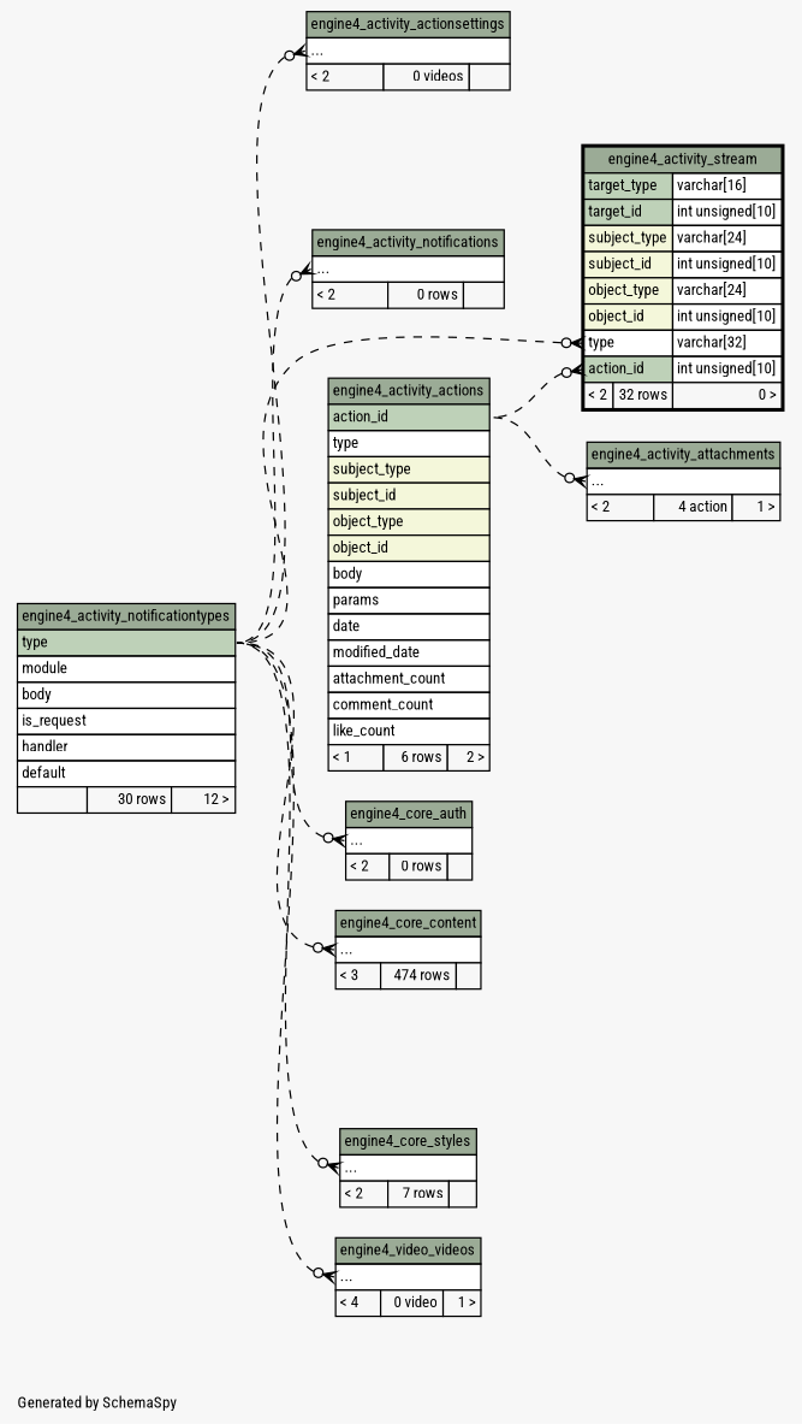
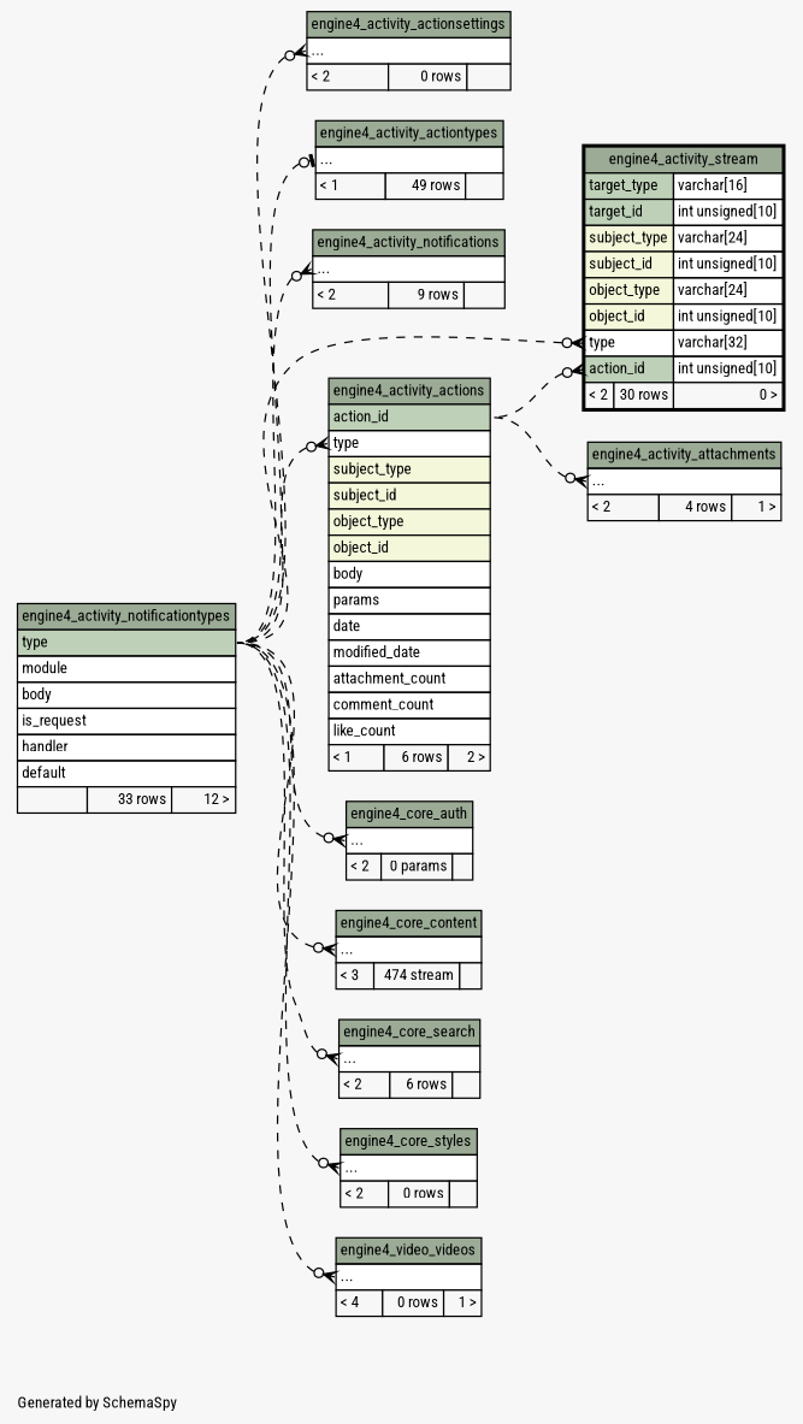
  digraph {
    bgcolor="#f7f7f7"
    fontname="Roboto Condensed"
    fontsize=11
    label="\nGenerated by SchemaSpy"
    labeljust=l
    nodesep=0.18
    rankdir=RL
    ranksep=0.46
    node [fontname="Roboto Condensed" fontsize=11 shape=plaintext]
    edge [arrowhead=none arrowsize=0.8 arrowtail=crowodot dir=back fontname="Roboto Condensed" headport="type:e" style=dashed tailport="elipses:w"]
    n1 [label=<     <TABLE BORDER="0" CELLBORDER="1" CELLSPACING="0" BGCOLOR="#ffffff">       <TR><TD COLSPAN="3" BGCOLOR="#9bab96" ALIGN="CENTER">engine4_activity_actions</TD></TR>       <TR><TD PORT="action_id" COLSPAN="3" BGCOLOR="#bed1b8" ALIGN="LEFT">action_id</TD></TR>       <TR><TD PORT="type" COLSPAN="3" ALIGN="LEFT">type</TD></TR>       <TR><TD PORT="subject_type" COLSPAN="3" BGCOLOR="#f4f7da" ALIGN="LEFT">subject_type</TD></TR>       <TR><TD PORT="subject_id" COLSPAN="3" BGCOLOR="#f4f7da" ALIGN="LEFT">subject_id</TD></TR>       <TR><TD PORT="object_type" COLSPAN="3" BGCOLOR="#f4f7da" ALIGN="LEFT">object_type</TD></TR>       <TR><TD PORT="object_id" COLSPAN="3" BGCOLOR="#f4f7da" ALIGN="LEFT">object_id</TD></TR>       <TR><TD PORT="body" COLSPAN="3" ALIGN="LEFT">body</TD></TR>       <TR><TD PORT="params" COLSPAN="3" ALIGN="LEFT">params</TD></TR>       <TR><TD PORT="date" COLSPAN="3" ALIGN="LEFT">date</TD></TR>       <TR><TD PORT="modified_date" COLSPAN="3" ALIGN="LEFT">modified_date</TD></TR>       <TR><TD PORT="attachment_count" COLSPAN="3" ALIGN="LEFT">attachment_count</TD></TR>       <TR><TD PORT="comment_count" COLSPAN="3" ALIGN="LEFT">comment_count</TD></TR>       <TR><TD PORT="like_count" COLSPAN="3" ALIGN="LEFT">like_count</TD></TR>       <TR><TD ALIGN="LEFT" BGCOLOR="#f7f7f7">&lt; 1</TD><TD ALIGN="RIGHT" BGCOLOR="#f7f7f7">6 rows</TD><TD ALIGN="RIGHT" BGCOLOR="#f7f7f7">2 &gt;</TD></TR>     </TABLE>>]
-   n2 [label=<     <TABLE BORDER="0" CELLBORDER="1" CELLSPACING="0" BGCOLOR="#ffffff">       <TR><TD COLSPAN="3" BGCOLOR="#9bab96" ALIGN="CENTER">engine4_activity_notificationtypes</TD></TR>       <TR><TD PORT="type" COLSPAN="3" BGCOLOR="#bed1b8" ALIGN="LEFT">type</TD></TR>       <TR><TD PORT="module" COLSPAN="3" ALIGN="LEFT">module</TD></TR>       <TR><TD PORT="body" COLSPAN="3" ALIGN="LEFT">body</TD></TR>       <TR><TD PORT="is_request" COLSPAN="3" ALIGN="LEFT">is_request</TD></TR>       <TR><TD PORT="handler" COLSPAN="3" ALIGN="LEFT">handler</TD></TR>       <TR><TD PORT="default" COLSPAN="3" ALIGN="LEFT">default</TD></TR>       <TR><TD ALIGN="LEFT" BGCOLOR="#f7f7f7">  </TD><TD ALIGN="RIGHT" BGCOLOR="#f7f7f7">30 rows</TD><TD ALIGN="RIGHT" BGCOLOR="#f7f7f7">12 &gt;</TD></TR>     </TABLE>>]
-   n3 [label=<     <TABLE BORDER="0" CELLBORDER="1" CELLSPACING="0" BGCOLOR="#ffffff">       <TR><TD COLSPAN="3" BGCOLOR="#9bab96" ALIGN="CENTER">engine4_activity_actionsettings</TD></TR>       <TR><TD PORT="elipses" COLSPAN="3" ALIGN="LEFT">...</TD></TR>       <TR><TD ALIGN="LEFT" BGCOLOR="#f7f7f7">&lt; 2</TD><TD ALIGN="RIGHT" BGCOLOR="#f7f7f7">0 videos</TD><TD ALIGN="RIGHT" BGCOLOR="#f7f7f7">  </TD></TR>     </TABLE>>]
-   n5 [label=<     <TABLE BORDER="0" CELLBORDER="1" CELLSPACING="0" BGCOLOR="#ffffff">       <TR><TD COLSPAN="3" BGCOLOR="#9bab96" ALIGN="CENTER">engine4_activity_attachments</TD></TR>       <TR><TD PORT="elipses" COLSPAN="3" ALIGN="LEFT">...</TD></TR>       <TR><TD ALIGN="LEFT" BGCOLOR="#f7f7f7">&lt; 2</TD><TD ALIGN="RIGHT" BGCOLOR="#f7f7f7">4 action</TD><TD ALIGN="RIGHT" BGCOLOR="#f7f7f7">1 &gt;</TD></TR>     </TABLE>>]
-   n6 [label=<     <TABLE BORDER="0" CELLBORDER="1" CELLSPACING="0" BGCOLOR="#ffffff">       <TR><TD COLSPAN="3" BGCOLOR="#9bab96" ALIGN="CENTER">engine4_activity_notifications</TD></TR>       <TR><TD PORT="elipses" COLSPAN="3" ALIGN="LEFT">...</TD></TR>       <TR><TD ALIGN="LEFT" BGCOLOR="#f7f7f7">&lt; 2</TD><TD ALIGN="RIGHT" BGCOLOR="#f7f7f7">0 rows</TD><TD ALIGN="RIGHT" BGCOLOR="#f7f7f7">  </TD></TR>     </TABLE>>]
-   n7 [label=<     <TABLE BORDER="2" CELLBORDER="1" CELLSPACING="0" BGCOLOR="#ffffff">       <TR><TD COLSPAN="3" BGCOLOR="#9bab96" ALIGN="CENTER">engine4_activity_stream</TD></TR>       <TR><TD PORT="target_type" COLSPAN="2" BGCOLOR="#bed1b8" ALIGN="LEFT">target_type</TD><TD PORT="target_type.type" ALIGN="LEFT">varchar[16]</TD></TR>       <TR><TD PORT="target_id" COLSPAN="2" BGCOLOR="#bed1b8" ALIGN="LEFT">target_id</TD><TD PORT="target_id.type" ALIGN="LEFT">int unsigned[10]</TD></TR>       <TR><TD PORT="subject_type" COLSPAN="2" BGCOLOR="#f4f7da" ALIGN="LEFT">subject_type</TD><TD PORT="subject_type.type" ALIGN="LEFT">varchar[24]</TD></TR>       <TR><TD PORT="subject_id" COLSPAN="2" BGCOLOR="#f4f7da" ALIGN="LEFT">subject_id</TD><TD PORT="subject_id.type" ALIGN="LEFT">int unsigned[10]</TD></TR>       <TR><TD PORT="object_type" COLSPAN="2" BGCOLOR="#f4f7da" ALIGN="LEFT">object_type</TD><TD PORT="object_type.type" ALIGN="LEFT">varchar[24]</TD></TR>       <TR><TD PORT="object_id" COLSPAN="2" BGCOLOR="#f4f7da" ALIGN="LEFT">object_id</TD><TD PORT="object_id.type" ALIGN="LEFT">int unsigned[10]</TD></TR>       <TR><TD PORT="type" COLSPAN="2" ALIGN="LEFT">type</TD><TD PORT="type.type" ALIGN="LEFT">varchar[32]</TD></TR>       <TR><TD PORT="action_id" COLSPAN="2" BGCOLOR="#bed1b8" ALIGN="LEFT">action_id</TD><TD PORT="action_id.type" ALIGN="LEFT">int unsigned[10]</TD></TR>       <TR><TD ALIGN="LEFT" BGCOLOR="#f7f7f7">&lt; 2</TD><TD ALIGN="RIGHT" BGCOLOR="#f7f7f7">32 rows</TD><TD ALIGN="RIGHT" BGCOLOR="#f7f7f7">0 &gt;</TD></TR>     </TABLE>>]
-   n8 [label=<     <TABLE BORDER="0" CELLBORDER="1" CELLSPACING="0" BGCOLOR="#ffffff">       <TR><TD COLSPAN="3" BGCOLOR="#9bab96" ALIGN="CENTER">engine4_core_auth</TD></TR>       <TR><TD PORT="elipses" COLSPAN="3" ALIGN="LEFT">...</TD></TR>       <TR><TD ALIGN="LEFT" BGCOLOR="#f7f7f7">&lt; 2</TD><TD ALIGN="RIGHT" BGCOLOR="#f7f7f7">0 rows</TD><TD ALIGN="RIGHT" BGCOLOR="#f7f7f7">  </TD></TR>     </TABLE>>]
-   n9 [label=<     <TABLE BORDER="0" CELLBORDER="1" CELLSPACING="0" BGCOLOR="#ffffff">       <TR><TD COLSPAN="3" BGCOLOR="#9bab96" ALIGN="CENTER">engine4_core_content</TD></TR>       <TR><TD PORT="elipses" COLSPAN="3" ALIGN="LEFT">...</TD></TR>       <TR><TD ALIGN="LEFT" BGCOLOR="#f7f7f7">&lt; 3</TD><TD ALIGN="RIGHT" BGCOLOR="#f7f7f7">474 rows</TD><TD ALIGN="RIGHT" BGCOLOR="#f7f7f7">  </TD></TR>     </TABLE>>]
-   n11 [label=<     <TABLE BORDER="0" CELLBORDER="1" CELLSPACING="0" BGCOLOR="#ffffff">       <TR><TD COLSPAN="3" BGCOLOR="#9bab96" ALIGN="CENTER">engine4_core_styles</TD></TR>       <TR><TD PORT="elipses" COLSPAN="3" ALIGN="LEFT">...</TD></TR>       <TR><TD ALIGN="LEFT" BGCOLOR="#f7f7f7">&lt; 2</TD><TD ALIGN="RIGHT" BGCOLOR="#f7f7f7">7 rows</TD><TD ALIGN="RIGHT" BGCOLOR="#f7f7f7">  </TD></TR>     </TABLE>>]
-   n12 [label=<     <TABLE BORDER="0" CELLBORDER="1" CELLSPACING="0" BGCOLOR="#ffffff">       <TR><TD COLSPAN="3" BGCOLOR="#9bab96" ALIGN="CENTER">engine4_video_videos</TD></TR>       <TR><TD PORT="elipses" COLSPAN="3" ALIGN="LEFT">...</TD></TR>       <TR><TD ALIGN="LEFT" BGCOLOR="#f7f7f7">&lt; 4</TD><TD ALIGN="RIGHT" BGCOLOR="#f7f7f7">0 video</TD><TD ALIGN="RIGHT" BGCOLOR="#f7f7f7">1 &gt;</TD></TR>     </TABLE>>]
+   n2 [label=<     <TABLE BORDER="0" CELLBORDER="1" CELLSPACING="0" BGCOLOR="#ffffff">       <TR><TD COLSPAN="3" BGCOLOR="#9bab96" ALIGN="CENTER">engine4_activity_notificationtypes</TD></TR>       <TR><TD PORT="type" COLSPAN="3" BGCOLOR="#bed1b8" ALIGN="LEFT">type</TD></TR>       <TR><TD PORT="module" COLSPAN="3" ALIGN="LEFT">module</TD></TR>       <TR><TD PORT="body" COLSPAN="3" ALIGN="LEFT">body</TD></TR>       <TR><TD PORT="is_request" COLSPAN="3" ALIGN="LEFT">is_request</TD></TR>       <TR><TD PORT="handler" COLSPAN="3" ALIGN="LEFT">handler</TD></TR>       <TR><TD PORT="default" COLSPAN="3" ALIGN="LEFT">default</TD></TR>       <TR><TD ALIGN="LEFT" BGCOLOR="#f7f7f7">  </TD><TD ALIGN="RIGHT" BGCOLOR="#f7f7f7">33 rows</TD><TD ALIGN="RIGHT" BGCOLOR="#f7f7f7">12 &gt;</TD></TR>     </TABLE>>]
+   n3 [label=<     <TABLE BORDER="0" CELLBORDER="1" CELLSPACING="0" BGCOLOR="#ffffff">       <TR><TD COLSPAN="3" BGCOLOR="#9bab96" ALIGN="CENTER">engine4_activity_actionsettings</TD></TR>       <TR><TD PORT="elipses" COLSPAN="3" ALIGN="LEFT">...</TD></TR>       <TR><TD ALIGN="LEFT" BGCOLOR="#f7f7f7">&lt; 2</TD><TD ALIGN="RIGHT" BGCOLOR="#f7f7f7">0 rows</TD><TD ALIGN="RIGHT" BGCOLOR="#f7f7f7">  </TD></TR>     </TABLE>>]
+   n4 [label=<     <TABLE BORDER="0" CELLBORDER="1" CELLSPACING="0" BGCOLOR="#ffffff">       <TR><TD COLSPAN="3" BGCOLOR="#9bab96" ALIGN="CENTER">engine4_activity_actiontypes</TD></TR>       <TR><TD PORT="elipses" COLSPAN="3" ALIGN="LEFT">...</TD></TR>       <TR><TD ALIGN="LEFT" BGCOLOR="#f7f7f7">&lt; 1</TD><TD ALIGN="RIGHT" BGCOLOR="#f7f7f7">49 rows</TD><TD ALIGN="RIGHT" BGCOLOR="#f7f7f7">  </TD></TR>     </TABLE>>]
+   n5 [label=<     <TABLE BORDER="0" CELLBORDER="1" CELLSPACING="0" BGCOLOR="#ffffff">       <TR><TD COLSPAN="3" BGCOLOR="#9bab96" ALIGN="CENTER">engine4_activity_attachments</TD></TR>       <TR><TD PORT="elipses" COLSPAN="3" ALIGN="LEFT">...</TD></TR>       <TR><TD ALIGN="LEFT" BGCOLOR="#f7f7f7">&lt; 2</TD><TD ALIGN="RIGHT" BGCOLOR="#f7f7f7">4 rows</TD><TD ALIGN="RIGHT" BGCOLOR="#f7f7f7">1 &gt;</TD></TR>     </TABLE>>]
+   n6 [label=<     <TABLE BORDER="0" CELLBORDER="1" CELLSPACING="0" BGCOLOR="#ffffff">       <TR><TD COLSPAN="3" BGCOLOR="#9bab96" ALIGN="CENTER">engine4_activity_notifications</TD></TR>       <TR><TD PORT="elipses" COLSPAN="3" ALIGN="LEFT">...</TD></TR>       <TR><TD ALIGN="LEFT" BGCOLOR="#f7f7f7">&lt; 2</TD><TD ALIGN="RIGHT" BGCOLOR="#f7f7f7">9 rows</TD><TD ALIGN="RIGHT" BGCOLOR="#f7f7f7">  </TD></TR>     </TABLE>>]
+   n7 [label=<     <TABLE BORDER="2" CELLBORDER="1" CELLSPACING="0" BGCOLOR="#ffffff">       <TR><TD COLSPAN="3" BGCOLOR="#9bab96" ALIGN="CENTER">engine4_activity_stream</TD></TR>       <TR><TD PORT="target_type" COLSPAN="2" BGCOLOR="#bed1b8" ALIGN="LEFT">target_type</TD><TD PORT="target_type.type" ALIGN="LEFT">varchar[16]</TD></TR>       <TR><TD PORT="target_id" COLSPAN="2" BGCOLOR="#bed1b8" ALIGN="LEFT">target_id</TD><TD PORT="target_id.type" ALIGN="LEFT">int unsigned[10]</TD></TR>       <TR><TD PORT="subject_type" COLSPAN="2" BGCOLOR="#f4f7da" ALIGN="LEFT">subject_type</TD><TD PORT="subject_type.type" ALIGN="LEFT">varchar[24]</TD></TR>       <TR><TD PORT="subject_id" COLSPAN="2" BGCOLOR="#f4f7da" ALIGN="LEFT">subject_id</TD><TD PORT="subject_id.type" ALIGN="LEFT">int unsigned[10]</TD></TR>       <TR><TD PORT="object_type" COLSPAN="2" BGCOLOR="#f4f7da" ALIGN="LEFT">object_type</TD><TD PORT="object_type.type" ALIGN="LEFT">varchar[24]</TD></TR>       <TR><TD PORT="object_id" COLSPAN="2" BGCOLOR="#f4f7da" ALIGN="LEFT">object_id</TD><TD PORT="object_id.type" ALIGN="LEFT">int unsigned[10]</TD></TR>       <TR><TD PORT="type" COLSPAN="2" ALIGN="LEFT">type</TD><TD PORT="type.type" ALIGN="LEFT">varchar[32]</TD></TR>       <TR><TD PORT="action_id" COLSPAN="2" BGCOLOR="#bed1b8" ALIGN="LEFT">action_id</TD><TD PORT="action_id.type" ALIGN="LEFT">int unsigned[10]</TD></TR>       <TR><TD ALIGN="LEFT" BGCOLOR="#f7f7f7">&lt; 2</TD><TD ALIGN="RIGHT" BGCOLOR="#f7f7f7">30 rows</TD><TD ALIGN="RIGHT" BGCOLOR="#f7f7f7">0 &gt;</TD></TR>     </TABLE>>]
+   n8 [label=<     <TABLE BORDER="0" CELLBORDER="1" CELLSPACING="0" BGCOLOR="#ffffff">       <TR><TD COLSPAN="3" BGCOLOR="#9bab96" ALIGN="CENTER">engine4_core_auth</TD></TR>       <TR><TD PORT="elipses" COLSPAN="3" ALIGN="LEFT">...</TD></TR>       <TR><TD ALIGN="LEFT" BGCOLOR="#f7f7f7">&lt; 2</TD><TD ALIGN="RIGHT" BGCOLOR="#f7f7f7">0 params</TD><TD ALIGN="RIGHT" BGCOLOR="#f7f7f7">  </TD></TR>     </TABLE>>]
+   n9 [label=<     <TABLE BORDER="0" CELLBORDER="1" CELLSPACING="0" BGCOLOR="#ffffff">       <TR><TD COLSPAN="3" BGCOLOR="#9bab96" ALIGN="CENTER">engine4_core_content</TD></TR>       <TR><TD PORT="elipses" COLSPAN="3" ALIGN="LEFT">...</TD></TR>       <TR><TD ALIGN="LEFT" BGCOLOR="#f7f7f7">&lt; 3</TD><TD ALIGN="RIGHT" BGCOLOR="#f7f7f7">474 stream</TD><TD ALIGN="RIGHT" BGCOLOR="#f7f7f7">  </TD></TR>     </TABLE>>]
+   n10 [label=<     <TABLE BORDER="0" CELLBORDER="1" CELLSPACING="0" BGCOLOR="#ffffff">       <TR><TD COLSPAN="3" BGCOLOR="#9bab96" ALIGN="CENTER">engine4_core_search</TD></TR>       <TR><TD PORT="elipses" COLSPAN="3" ALIGN="LEFT">...</TD></TR>       <TR><TD ALIGN="LEFT" BGCOLOR="#f7f7f7">&lt; 2</TD><TD ALIGN="RIGHT" BGCOLOR="#f7f7f7">6 rows</TD><TD ALIGN="RIGHT" BGCOLOR="#f7f7f7">  </TD></TR>     </TABLE>>]
+   n11 [label=<     <TABLE BORDER="0" CELLBORDER="1" CELLSPACING="0" BGCOLOR="#ffffff">       <TR><TD COLSPAN="3" BGCOLOR="#9bab96" ALIGN="CENTER">engine4_core_styles</TD></TR>       <TR><TD PORT="elipses" COLSPAN="3" ALIGN="LEFT">...</TD></TR>       <TR><TD ALIGN="LEFT" BGCOLOR="#f7f7f7">&lt; 2</TD><TD ALIGN="RIGHT" BGCOLOR="#f7f7f7">0 rows</TD><TD ALIGN="RIGHT" BGCOLOR="#f7f7f7">  </TD></TR>     </TABLE>>]
+   n12 [label=<     <TABLE BORDER="0" CELLBORDER="1" CELLSPACING="0" BGCOLOR="#ffffff">       <TR><TD COLSPAN="3" BGCOLOR="#9bab96" ALIGN="CENTER">engine4_video_videos</TD></TR>       <TR><TD PORT="elipses" COLSPAN="3" ALIGN="LEFT">...</TD></TR>       <TR><TD ALIGN="LEFT" BGCOLOR="#f7f7f7">&lt; 4</TD><TD ALIGN="RIGHT" BGCOLOR="#f7f7f7">0 rows</TD><TD ALIGN="RIGHT" BGCOLOR="#f7f7f7">1 &gt;</TD></TR>     </TABLE>>]
+   n1 -> n2 [tailport="type:w"]
    n3 -> n2
+   n4 -> n2 [arrowtail=teeodot]
    n5 -> n1 [headport="action_id:e"]
    n6 -> n2
    n7 -> n1 [headport="action_id:e" tailport="action_id:w"]
    n7 -> n2 [tailport="type:w"]
    n8 -> n2
    n9 -> n2
+   n10 -> n2
    n11 -> n2
    n12 -> n2
  }
